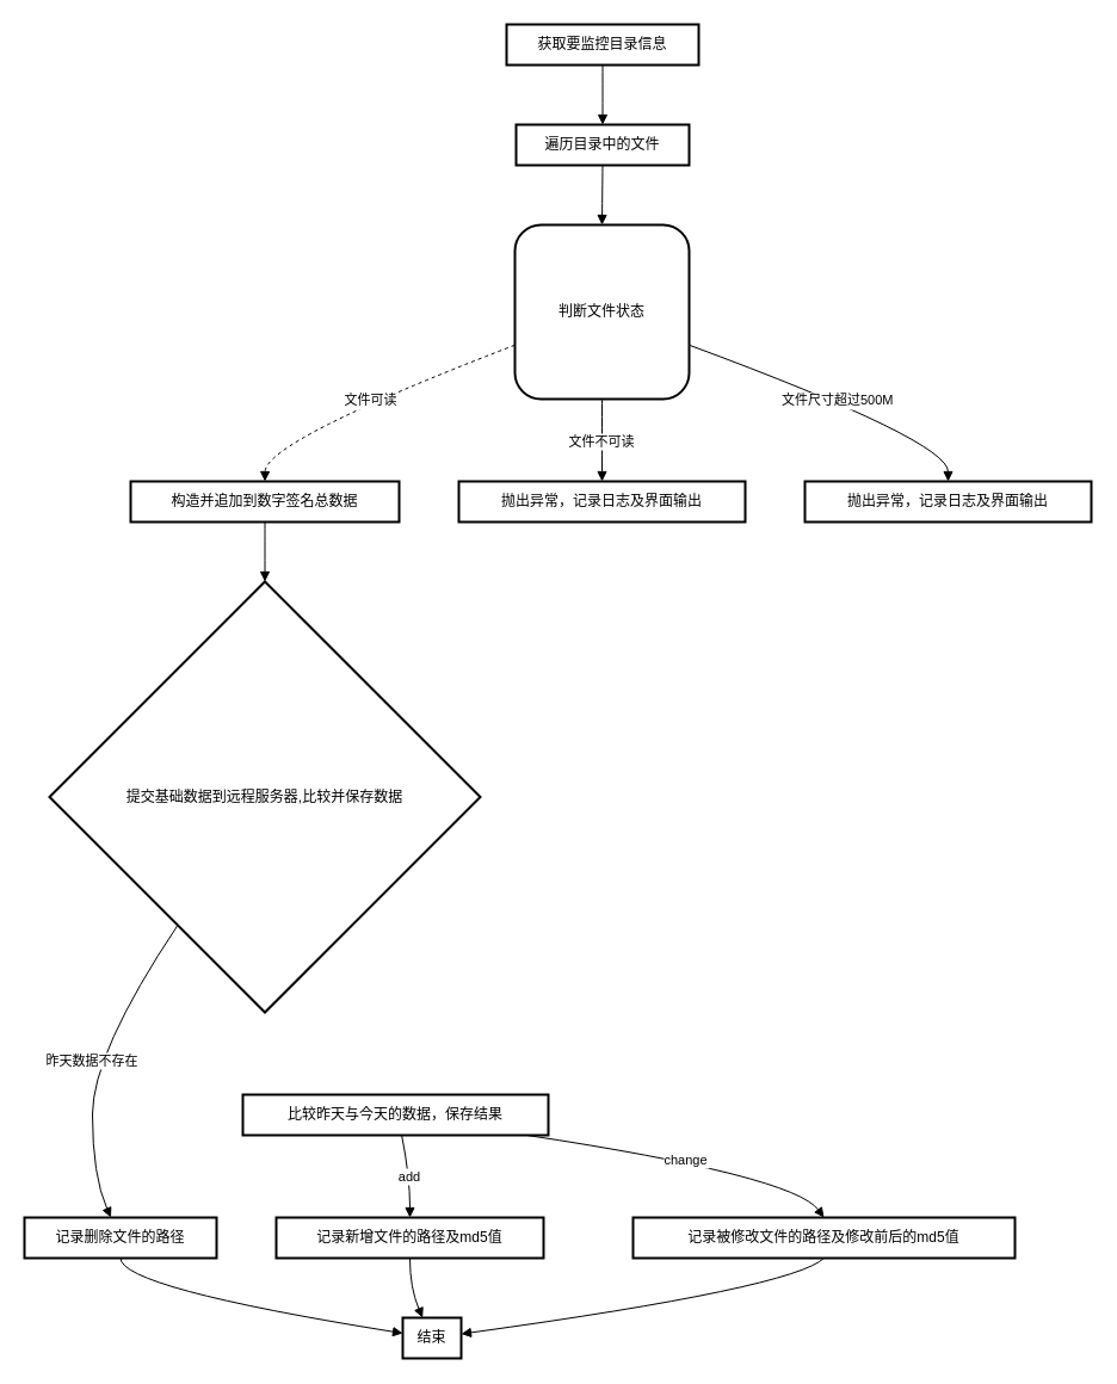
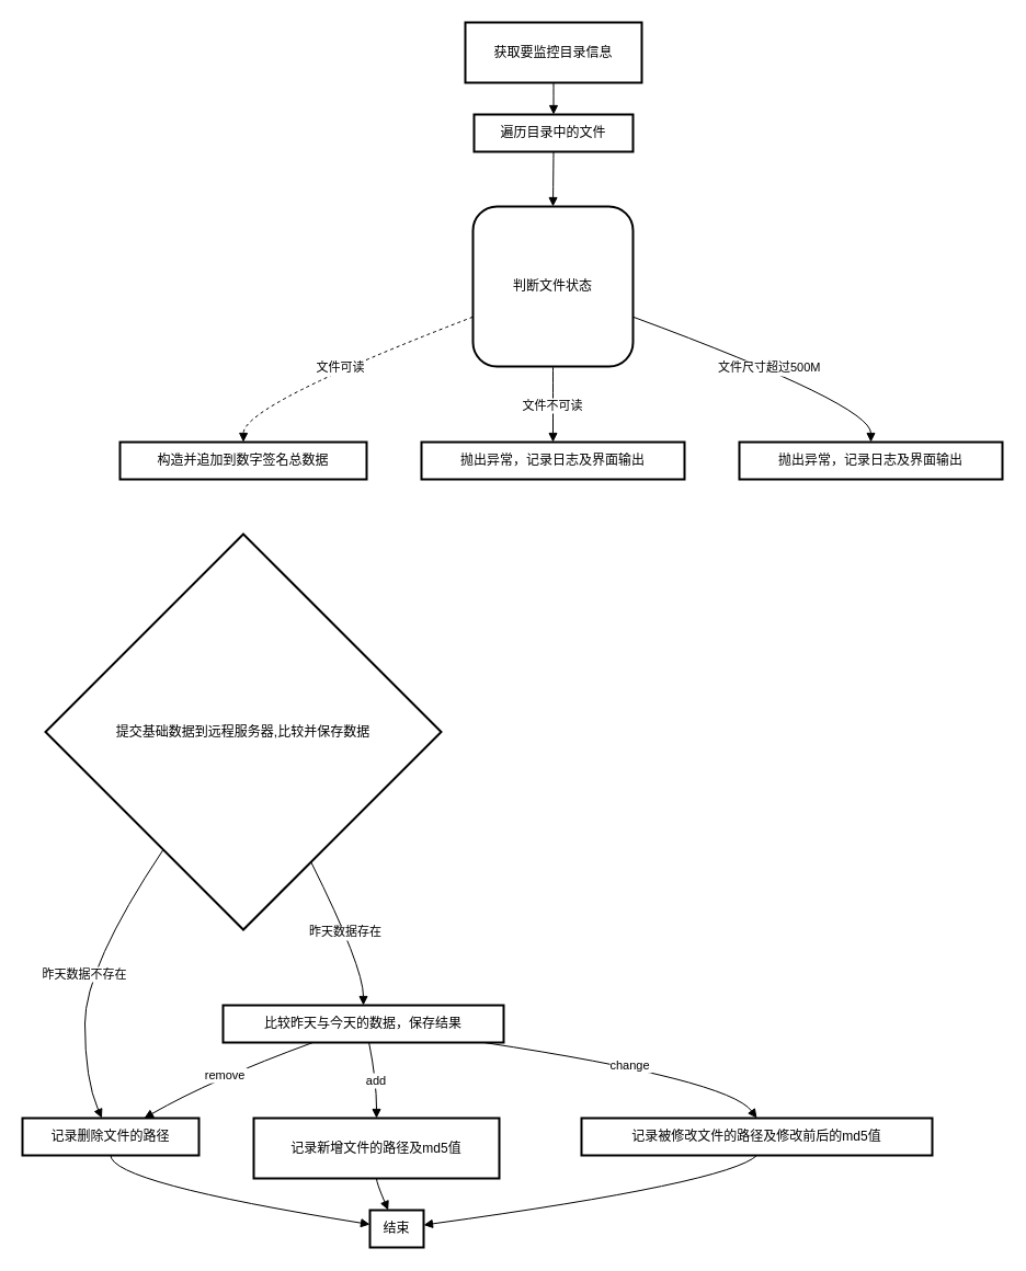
  <mxCell id="0" />
  <mxCell id="1" parent="0" />
- <mxCell id="2" value="获取要监控目录信息" style="whiteSpace=wrap;strokeWidth=2;" vertex="1" parent="1"><mxGeometry x="424" y="20" width="161" height="34" as="geometry" /></mxCell>
+ <mxCell id="2" value="获取要监控目录信息" style="whiteSpace=wrap;strokeWidth=2;" vertex="1" parent="1"><mxGeometry x="424" y="20" width="161" height="55" as="geometry" /></mxCell>
  <mxCell id="3" value="遍历目录中的文件" style="whiteSpace=wrap;strokeWidth=2;" vertex="1" parent="1"><mxGeometry x="432" y="104" width="145" height="34" as="geometry" /></mxCell>
  <mxCell id="4" value="判断文件状态" style="strokeWidth=2;whiteSpace=wrap;rounded=1;" vertex="1" parent="1"><mxGeometry x="431" y="188" width="146" height="146" as="geometry" /></mxCell>
  <mxCell id="5" value="构造并追加到数字签名总数据" style="whiteSpace=wrap;strokeWidth=2;" vertex="1" parent="1"><mxGeometry x="109" y="403" width="225" height="34" as="geometry" /></mxCell>
  <mxCell id="6" value="抛出异常，记录日志及界面输出" style="whiteSpace=wrap;strokeWidth=2;" vertex="1" parent="1"><mxGeometry x="384" y="403" width="240" height="34" as="geometry" /></mxCell>
  <mxCell id="7" value="抛出异常，记录日志及界面输出" style="whiteSpace=wrap;strokeWidth=2;" vertex="1" parent="1"><mxGeometry x="674" y="403" width="240" height="34" as="geometry" /></mxCell>
  <mxCell id="8" value="提交基础数据到远程服务器,比较并保存数据" style="rhombus;strokeWidth=2;whiteSpace=wrap;" vertex="1" parent="1"><mxGeometry x="41" y="487" width="361" height="361" as="geometry" /></mxCell>
  <mxCell id="9" value="比较昨天与今天的数据，保存结果" style="whiteSpace=wrap;strokeWidth=2;" vertex="1" parent="1"><mxGeometry x="203" y="917" width="256" height="34" as="geometry" /></mxCell>
  <mxCell id="10" value="记录删除文件的路径" style="whiteSpace=wrap;strokeWidth=2;" vertex="1" parent="1"><mxGeometry x="20" y="1020" width="161" height="34" as="geometry" /></mxCell>
- <mxCell id="11" value="记录新增文件的路径及md5值" style="whiteSpace=wrap;strokeWidth=2;" vertex="1" parent="1"><mxGeometry x="231" y="1020" width="224" height="34" as="geometry" /></mxCell>
+ <mxCell id="11" value="记录新增文件的路径及md5值" style="whiteSpace=wrap;strokeWidth=2;" vertex="1" parent="1"><mxGeometry x="231" y="1020" width="224" height="55" as="geometry" /></mxCell>
  <mxCell id="12" value="记录被修改文件的路径及修改前后的md5值" style="whiteSpace=wrap;strokeWidth=2;" vertex="1" parent="1"><mxGeometry x="530" y="1020" width="320" height="34" as="geometry" /></mxCell>
  <mxCell id="13" value="结束" style="whiteSpace=wrap;strokeWidth=2;" vertex="1" parent="1"><mxGeometry x="337" y="1104" width="49" height="34" as="geometry" /></mxCell>
  <mxCell id="14" value="" style="curved=1;startArrow=none;endArrow=block;exitX=0.5;exitY=1;entryX=0.5;entryY=0;rounded=0;" edge="1" parent="1" source="2" target="3"><mxGeometry relative="1" as="geometry"><Array as="points" /></mxGeometry></mxCell>
  <mxCell id="15" value="" style="curved=1;startArrow=none;endArrow=block;exitX=0.5;exitY=1;entryX=0.5;entryY=0;rounded=0;" edge="1" parent="1" source="3" target="4"><mxGeometry relative="1" as="geometry"><Array as="points" /></mxGeometry></mxCell>
  <mxCell id="16" value="文件可读" style="curved=1;startArrow=none;endArrow=block;exitX=0;exitY=0.69;entryX=0.5;entryY=0;rounded=0;dashed=1;" edge="1" parent="1" source="4" target="5"><mxGeometry relative="1" as="geometry"><Array as="points"><mxPoint x="222" y="369" /></Array></mxGeometry></mxCell>
  <mxCell id="17" value="文件不可读" style="curved=1;startArrow=none;endArrow=block;exitX=0.5;exitY=1;entryX=0.5;entryY=0;rounded=0;" edge="1" parent="1" source="4" target="6"><mxGeometry relative="1" as="geometry"><Array as="points" /></mxGeometry></mxCell>
  <mxCell id="18" value="文件尺寸超过500M" style="curved=1;startArrow=none;endArrow=block;exitX=1;exitY=0.69;entryX=0.5;entryY=0;rounded=0;" edge="1" parent="1" source="4" target="7"><mxGeometry relative="1" as="geometry"><Array as="points"><mxPoint x="794" y="369" /></Array></mxGeometry></mxCell>
- <mxCell id="19" value="" style="curved=1;startArrow=none;endArrow=block;exitX=0.5;exitY=1;entryX=0.5;entryY=0;rounded=0;" edge="1" parent="1" source="5" target="8"><mxGeometry relative="1" as="geometry"><Array as="points" /></mxGeometry></mxCell>
+ <mxCell id="20" value="昨天数据存在" style="curved=1;startArrow=none;endArrow=block;exitX=0.76;exitY=1;entryX=0.5;entryY=0;rounded=0;" edge="1" parent="1" source="8" target="9"><mxGeometry relative="1" as="geometry"><Array as="points"><mxPoint x="331" y="882" /></Array></mxGeometry></mxCell>
  <mxCell id="21" value="昨天数据不存在" style="curved=1;startArrow=none;endArrow=block;exitX=0.16;exitY=1;entryX=0.45;entryY=0;rounded=0;" edge="1" parent="1" source="8" target="10"><mxGeometry relative="1" as="geometry"><Array as="points"><mxPoint x="77" y="882" /><mxPoint x="77" y="985" /></Array></mxGeometry></mxCell>
+ <mxCell id="22" value="remove" style="curved=1;startArrow=none;endArrow=block;exitX=0.32;exitY=1;entryX=0.69;entryY=0;rounded=0;" edge="1" parent="1" source="9" target="10"><mxGeometry relative="1" as="geometry"><Array as="points"><mxPoint x="192" y="985" /></Array></mxGeometry></mxCell>
  <mxCell id="23" value="add" style="curved=1;startArrow=none;endArrow=block;exitX=0.52;exitY=1;entryX=0.5;entryY=0;rounded=0;" edge="1" parent="1" source="9" target="11"><mxGeometry relative="1" as="geometry"><Array as="points"><mxPoint x="343" y="985" /></Array></mxGeometry></mxCell>
  <mxCell id="24" value="change" style="curved=1;startArrow=none;endArrow=block;exitX=0.93;exitY=1;entryX=0.5;entryY=0;rounded=0;" edge="1" parent="1" source="9" target="12"><mxGeometry relative="1" as="geometry"><Array as="points"><mxPoint x="664" y="985" /></Array></mxGeometry></mxCell>
  <mxCell id="25" value="" style="curved=1;startArrow=none;endArrow=block;exitX=0.5;exitY=1;entryX=-0.01;entryY=0.38;rounded=0;" edge="1" parent="1" source="10" target="13"><mxGeometry relative="1" as="geometry"><Array as="points"><mxPoint x="101" y="1079" /></Array></mxGeometry></mxCell>
  <mxCell id="26" value="" style="curved=1;startArrow=none;endArrow=block;exitX=0.5;exitY=1;entryX=0.34;entryY=0;rounded=0;" edge="1" parent="1" source="11" target="13"><mxGeometry relative="1" as="geometry"><Array as="points"><mxPoint x="343" y="1079" /></Array></mxGeometry></mxCell>
  <mxCell id="27" value="" style="curved=1;startArrow=none;endArrow=block;exitX=0.5;exitY=1;entryX=0.99;entryY=0.4;rounded=0;" edge="1" parent="1" source="12" target="13"><mxGeometry relative="1" as="geometry"><Array as="points"><mxPoint x="664" y="1079" /></Array></mxGeometry></mxCell>
